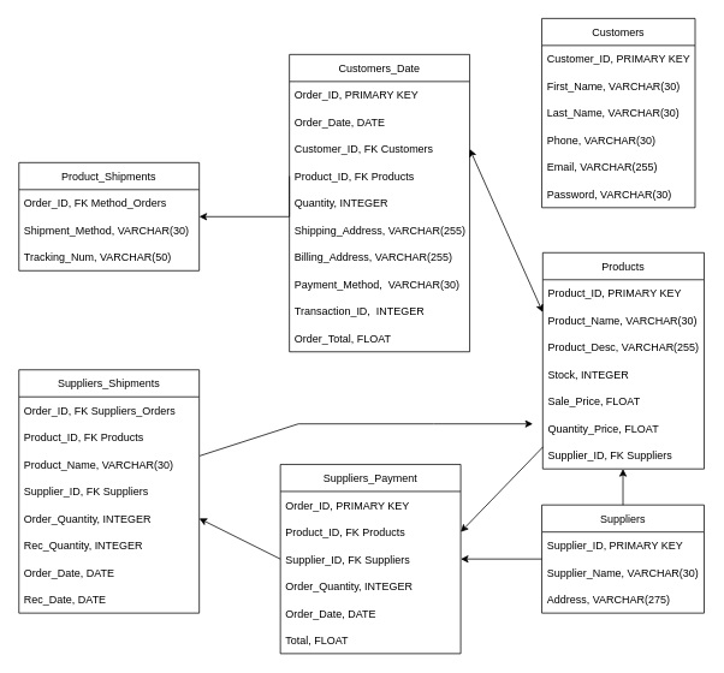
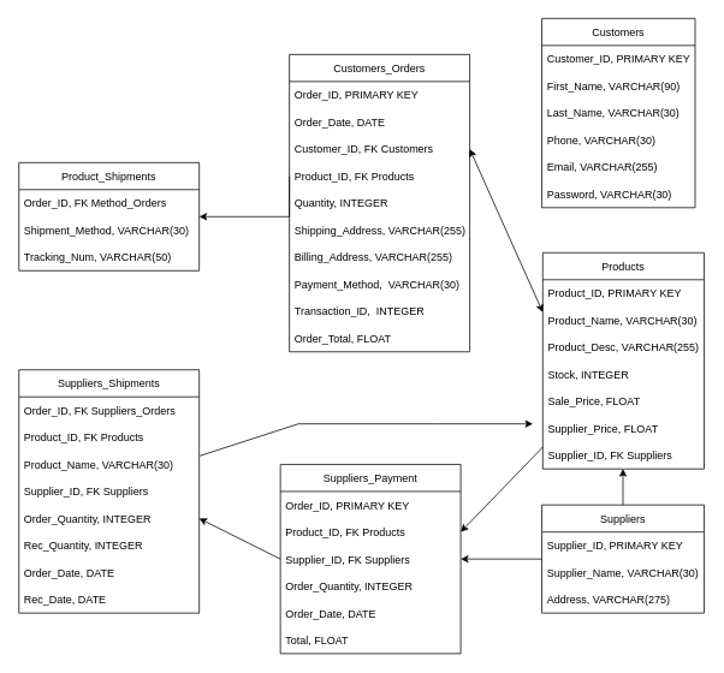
  <mxCell id="0" />
  <mxCell id="1" parent="0" />
  <mxCell id="2" value="Products" style="swimlane;fontStyle=0;childLayout=stackLayout;horizontal=1;startSize=30;horizontalStack=0;resizeParent=1;resizeParentMax=0;resizeLast=0;collapsible=1;marginBottom=0;strokeColor=default;" parent="1" vertex="1"><mxGeometry x="601" y="280" width="179" height="240" as="geometry" /></mxCell>
  <mxCell id="3" value="Product_ID, PRIMARY KEY" style="text;strokeColor=none;fillColor=none;align=left;verticalAlign=middle;spacingLeft=4;spacingRight=4;overflow=hidden;points=[[0,0.5],[1,0.5]];portConstraint=eastwest;rotatable=0;" parent="2" vertex="1"><mxGeometry y="30" width="179" height="30" as="geometry" /></mxCell>
  <mxCell id="4" value="Product_Name, VARCHAR(30)" style="text;strokeColor=none;fillColor=none;align=left;verticalAlign=middle;spacingLeft=4;spacingRight=4;overflow=hidden;points=[[0,0.5],[1,0.5]];portConstraint=eastwest;rotatable=0;" parent="2" vertex="1"><mxGeometry y="60" width="179" height="30" as="geometry" /></mxCell>
  <mxCell id="5" value="Product_Desc, VARCHAR(255)" style="text;strokeColor=none;fillColor=none;align=left;verticalAlign=middle;spacingLeft=4;spacingRight=4;overflow=hidden;points=[[0,0.5],[1,0.5]];portConstraint=eastwest;rotatable=0;" parent="2" vertex="1"><mxGeometry y="90" width="179" height="30" as="geometry" /></mxCell>
  <mxCell id="6" value="Stock, INTEGER" style="text;strokeColor=none;fillColor=none;align=left;verticalAlign=middle;spacingLeft=4;spacingRight=4;overflow=hidden;points=[[0,0.5],[1,0.5]];portConstraint=eastwest;rotatable=0;" parent="2" vertex="1"><mxGeometry y="120" width="179" height="30" as="geometry" /></mxCell>
  <mxCell id="7" value="Sale_Price, FLOAT" style="text;strokeColor=none;fillColor=none;align=left;verticalAlign=middle;spacingLeft=4;spacingRight=4;overflow=hidden;points=[[0,0.5],[1,0.5]];portConstraint=eastwest;rotatable=0;" parent="2" vertex="1"><mxGeometry y="150" width="179" height="30" as="geometry" /></mxCell>
- <mxCell id="8" value="Quantity_Price, FLOAT" style="text;strokeColor=none;fillColor=none;align=left;verticalAlign=middle;spacingLeft=4;spacingRight=4;overflow=hidden;points=[[0,0.5],[1,0.5]];portConstraint=eastwest;rotatable=0;" parent="2" vertex="1"><mxGeometry y="180" width="179" height="30" as="geometry" /></mxCell>
+ <mxCell id="8" value="Supplier_Price, FLOAT" style="text;strokeColor=none;fillColor=none;align=left;verticalAlign=middle;spacingLeft=4;spacingRight=4;overflow=hidden;points=[[0,0.5],[1,0.5]];portConstraint=eastwest;rotatable=0;" parent="2" vertex="1"><mxGeometry y="180" width="179" height="30" as="geometry" /></mxCell>
  <mxCell id="9" value="Supplier_ID, FK Suppliers" style="text;strokeColor=none;fillColor=none;align=left;verticalAlign=middle;spacingLeft=4;spacingRight=4;overflow=hidden;points=[[0,0.5],[1,0.5]];portConstraint=eastwest;rotatable=0;" parent="2" vertex="1"><mxGeometry y="210" width="179" height="30" as="geometry" /></mxCell>
  <mxCell id="10" value="Customers" style="swimlane;fontStyle=0;childLayout=stackLayout;horizontal=1;startSize=30;horizontalStack=0;resizeParent=1;resizeParentMax=0;resizeLast=0;collapsible=1;marginBottom=0;strokeColor=default;" parent="1" vertex="1"><mxGeometry x="600" y="20" width="170" height="210" as="geometry" /></mxCell>
  <mxCell id="11" value="Customer_ID, PRIMARY KEY" style="text;strokeColor=none;fillColor=none;align=left;verticalAlign=middle;spacingLeft=4;spacingRight=4;overflow=hidden;points=[[0,0.5],[1,0.5]];portConstraint=eastwest;rotatable=0;" parent="10" vertex="1"><mxGeometry y="30" width="170" height="30" as="geometry" /></mxCell>
- <mxCell id="12" value="First_Name, VARCHAR(30)" style="text;strokeColor=none;fillColor=none;align=left;verticalAlign=middle;spacingLeft=4;spacingRight=4;overflow=hidden;points=[[0,0.5],[1,0.5]];portConstraint=eastwest;rotatable=0;" parent="10" vertex="1"><mxGeometry y="60" width="170" height="30" as="geometry" /></mxCell>
+ <mxCell id="12" value="First_Name, VARCHAR(90)" style="text;strokeColor=none;fillColor=none;align=left;verticalAlign=middle;spacingLeft=4;spacingRight=4;overflow=hidden;points=[[0,0.5],[1,0.5]];portConstraint=eastwest;rotatable=0;" parent="10" vertex="1"><mxGeometry y="60" width="170" height="30" as="geometry" /></mxCell>
  <mxCell id="13" value="Last_Name, VARCHAR(30)" style="text;strokeColor=none;fillColor=none;align=left;verticalAlign=middle;spacingLeft=4;spacingRight=4;overflow=hidden;points=[[0,0.5],[1,0.5]];portConstraint=eastwest;rotatable=0;" parent="10" vertex="1"><mxGeometry y="90" width="170" height="30" as="geometry" /></mxCell>
  <mxCell id="14" value="Phone, VARCHAR(30)" style="text;strokeColor=none;fillColor=none;align=left;verticalAlign=middle;spacingLeft=4;spacingRight=4;overflow=hidden;points=[[0,0.5],[1,0.5]];portConstraint=eastwest;rotatable=0;" parent="10" vertex="1"><mxGeometry y="120" width="170" height="30" as="geometry" /></mxCell>
  <mxCell id="15" value="Email, VARCHAR(255)" style="text;strokeColor=none;fillColor=none;align=left;verticalAlign=middle;spacingLeft=4;spacingRight=4;overflow=hidden;points=[[0,0.5],[1,0.5]];portConstraint=eastwest;rotatable=0;" parent="10" vertex="1"><mxGeometry y="150" width="170" height="30" as="geometry" /></mxCell>
  <mxCell id="16" value="Password, VARCHAR(30)" style="text;strokeColor=none;fillColor=none;align=left;verticalAlign=middle;spacingLeft=4;spacingRight=4;overflow=hidden;points=[[0,0.5],[1,0.5]];portConstraint=eastwest;rotatable=0;" parent="10" vertex="1"><mxGeometry y="180" width="170" height="30" as="geometry" /></mxCell>
- <mxCell id="17" value="Customers_Date" style="swimlane;fontStyle=0;childLayout=stackLayout;horizontal=1;startSize=30;horizontalStack=0;resizeParent=1;resizeParentMax=0;resizeLast=0;collapsible=1;marginBottom=0;strokeColor=default;" parent="1" vertex="1"><mxGeometry x="320" y="60" width="200" height="330" as="geometry" /></mxCell>
+ <mxCell id="17" value="Customers_Orders" style="swimlane;fontStyle=0;childLayout=stackLayout;horizontal=1;startSize=30;horizontalStack=0;resizeParent=1;resizeParentMax=0;resizeLast=0;collapsible=1;marginBottom=0;strokeColor=default;" parent="1" vertex="1"><mxGeometry x="320" y="60" width="200" height="330" as="geometry" /></mxCell>
  <mxCell id="18" value="Order_ID, PRIMARY KEY" style="text;strokeColor=none;fillColor=none;align=left;verticalAlign=middle;spacingLeft=4;spacingRight=4;overflow=hidden;points=[[0,0.5],[1,0.5]];portConstraint=eastwest;rotatable=0;" parent="17" vertex="1"><mxGeometry y="30" width="200" height="30" as="geometry" /></mxCell>
  <mxCell id="19" value="Order_Date, DATE" style="text;strokeColor=none;fillColor=none;align=left;verticalAlign=middle;spacingLeft=4;spacingRight=4;overflow=hidden;points=[[0,0.5],[1,0.5]];portConstraint=eastwest;rotatable=0;" parent="17" vertex="1"><mxGeometry y="60" width="200" height="30" as="geometry" /></mxCell>
  <mxCell id="20" value="Customer_ID, FK Customers" style="text;strokeColor=none;fillColor=none;align=left;verticalAlign=middle;spacingLeft=4;spacingRight=4;overflow=hidden;points=[[0,0.5],[1,0.5]];portConstraint=eastwest;rotatable=0;" parent="17" vertex="1"><mxGeometry y="90" width="200" height="30" as="geometry" /></mxCell>
  <mxCell id="21" value="Product_ID, FK Products" style="text;strokeColor=none;fillColor=none;align=left;verticalAlign=middle;spacingLeft=4;spacingRight=4;overflow=hidden;points=[[0,0.5],[1,0.5]];portConstraint=eastwest;rotatable=0;" parent="17" vertex="1"><mxGeometry y="120" width="200" height="30" as="geometry" /></mxCell>
  <mxCell id="22" value="Quantity, INTEGER" style="text;strokeColor=none;fillColor=none;align=left;verticalAlign=middle;spacingLeft=4;spacingRight=4;overflow=hidden;points=[[0,0.5],[1,0.5]];portConstraint=eastwest;rotatable=0;" parent="17" vertex="1"><mxGeometry y="150" width="200" height="30" as="geometry" /></mxCell>
  <mxCell id="23" value="Shipping_Address, VARCHAR(255)" style="text;strokeColor=none;fillColor=none;align=left;verticalAlign=middle;spacingLeft=4;spacingRight=4;overflow=hidden;points=[[0,0.5],[1,0.5]];portConstraint=eastwest;rotatable=0;" parent="17" vertex="1"><mxGeometry y="180" width="200" height="30" as="geometry" /></mxCell>
  <mxCell id="24" value="Billing_Address, VARCHAR(255)" style="text;strokeColor=none;fillColor=none;align=left;verticalAlign=middle;spacingLeft=4;spacingRight=4;overflow=hidden;points=[[0,0.5],[1,0.5]];portConstraint=eastwest;rotatable=0;" parent="17" vertex="1"><mxGeometry y="210" width="200" height="30" as="geometry" /></mxCell>
  <mxCell id="25" value="Payment_Method,  VARCHAR(30)" style="text;strokeColor=none;fillColor=none;align=left;verticalAlign=middle;spacingLeft=4;spacingRight=4;overflow=hidden;points=[[0,0.5],[1,0.5]];portConstraint=eastwest;rotatable=0;fontStyle=0" parent="17" vertex="1"><mxGeometry y="240" width="200" height="30" as="geometry" /></mxCell>
  <mxCell id="26" value="Transaction_ID,  INTEGER" style="text;strokeColor=none;fillColor=none;align=left;verticalAlign=middle;spacingLeft=4;spacingRight=4;overflow=hidden;points=[[0,0.5],[1,0.5]];portConstraint=eastwest;rotatable=0;" parent="17" vertex="1"><mxGeometry y="270" width="200" height="30" as="geometry" /></mxCell>
  <mxCell id="27" value="Order_Total, FLOAT" style="text;strokeColor=none;fillColor=none;align=left;verticalAlign=middle;spacingLeft=4;spacingRight=4;overflow=hidden;points=[[0,0.5],[1,0.5]];portConstraint=eastwest;rotatable=0;" parent="17" vertex="1"><mxGeometry y="300" width="200" height="30" as="geometry" /></mxCell>
  <mxCell id="28" value="Suppliers_Payment" style="swimlane;fontStyle=0;childLayout=stackLayout;horizontal=1;startSize=30;horizontalStack=0;resizeParent=1;resizeParentMax=0;resizeLast=0;collapsible=1;marginBottom=0;strokeColor=default;" parent="1" vertex="1"><mxGeometry x="310" y="515" width="200" height="210" as="geometry" /></mxCell>
  <mxCell id="29" value="Order_ID, PRIMARY KEY" style="text;strokeColor=none;fillColor=none;align=left;verticalAlign=middle;spacingLeft=4;spacingRight=4;overflow=hidden;points=[[0,0.5],[1,0.5]];portConstraint=eastwest;rotatable=0;" parent="28" vertex="1"><mxGeometry y="30" width="200" height="30" as="geometry" /></mxCell>
  <mxCell id="30" value="Product_ID, FK Products" style="text;strokeColor=none;fillColor=none;align=left;verticalAlign=middle;spacingLeft=4;spacingRight=4;overflow=hidden;points=[[0,0.5],[1,0.5]];portConstraint=eastwest;rotatable=0;" parent="28" vertex="1"><mxGeometry y="60" width="200" height="30" as="geometry" /></mxCell>
  <mxCell id="31" value="Supplier_ID, FK Suppliers" style="text;strokeColor=none;fillColor=none;align=left;verticalAlign=middle;spacingLeft=4;spacingRight=4;overflow=hidden;points=[[0,0.5],[1,0.5]];portConstraint=eastwest;rotatable=0;" parent="28" vertex="1"><mxGeometry y="90" width="200" height="30" as="geometry" /></mxCell>
  <mxCell id="32" value="Order_Quantity, INTEGER" style="text;strokeColor=none;fillColor=none;align=left;verticalAlign=middle;spacingLeft=4;spacingRight=4;overflow=hidden;points=[[0,0.5],[1,0.5]];portConstraint=eastwest;rotatable=0;" parent="28" vertex="1"><mxGeometry y="120" width="200" height="30" as="geometry" /></mxCell>
  <mxCell id="33" value="Order_Date, DATE" style="text;strokeColor=none;fillColor=none;align=left;verticalAlign=middle;spacingLeft=4;spacingRight=4;overflow=hidden;points=[[0,0.5],[1,0.5]];portConstraint=eastwest;rotatable=0;" parent="28" vertex="1"><mxGeometry y="150" width="200" height="30" as="geometry" /></mxCell>
  <mxCell id="34" value="Total, FLOAT" style="text;strokeColor=none;fillColor=none;align=left;verticalAlign=middle;spacingLeft=4;spacingRight=4;overflow=hidden;points=[[0,0.5],[1,0.5]];portConstraint=eastwest;rotatable=0;" parent="28" vertex="1"><mxGeometry y="180" width="200" height="30" as="geometry" /></mxCell>
  <mxCell id="35" style="edgeStyle=orthogonalEdgeStyle;rounded=0;orthogonalLoop=1;jettySize=auto;html=1;entryX=1;entryY=0.5;entryDx=0;entryDy=0;" parent="1" source="36" target="31" edge="1"><mxGeometry relative="1" as="geometry"><mxPoint x="470" y="470" as="targetPoint" /></mxGeometry></mxCell>
  <mxCell id="36" value="Suppliers" style="swimlane;fontStyle=0;childLayout=stackLayout;horizontal=1;startSize=30;horizontalStack=0;resizeParent=1;resizeParentMax=0;resizeLast=0;collapsible=1;marginBottom=0;strokeColor=default;" parent="1" vertex="1"><mxGeometry x="600" y="560" width="180" height="120" as="geometry" /></mxCell>
  <mxCell id="37" value="Supplier_ID, PRIMARY KEY" style="text;strokeColor=none;fillColor=none;align=left;verticalAlign=middle;spacingLeft=4;spacingRight=4;overflow=hidden;points=[[0,0.5],[1,0.5]];portConstraint=eastwest;rotatable=0;" parent="36" vertex="1"><mxGeometry y="30" width="180" height="30" as="geometry" /></mxCell>
  <mxCell id="38" value="Supplier_Name, VARCHAR(30)" style="text;strokeColor=none;fillColor=none;align=left;verticalAlign=middle;spacingLeft=4;spacingRight=4;overflow=hidden;points=[[0,0.5],[1,0.5]];portConstraint=eastwest;rotatable=0;" parent="36" vertex="1"><mxGeometry y="60" width="180" height="30" as="geometry" /></mxCell>
  <mxCell id="39" value="Address, VARCHAR(275)" style="text;strokeColor=none;fillColor=none;align=left;verticalAlign=middle;spacingLeft=4;spacingRight=4;overflow=hidden;points=[[0,0.5],[1,0.5]];portConstraint=eastwest;rotatable=0;" parent="36" vertex="1"><mxGeometry y="90" width="180" height="30" as="geometry" /></mxCell>
  <mxCell id="40" value="Product_Shipments" style="swimlane;fontStyle=0;childLayout=stackLayout;horizontal=1;startSize=30;horizontalStack=0;resizeParent=1;resizeParentMax=0;resizeLast=0;collapsible=1;marginBottom=0;strokeColor=default;" parent="1" vertex="1"><mxGeometry x="20" y="180" width="200" height="120" as="geometry" /></mxCell>
  <mxCell id="41" value="Order_ID, FK Method_Orders" style="text;strokeColor=none;fillColor=none;align=left;verticalAlign=middle;spacingLeft=4;spacingRight=4;overflow=hidden;points=[[0,0.5],[1,0.5]];portConstraint=eastwest;rotatable=0;" parent="40" vertex="1"><mxGeometry y="30" width="200" height="30" as="geometry" /></mxCell>
  <mxCell id="42" value="Shipment_Method, VARCHAR(30)" style="text;strokeColor=none;fillColor=none;align=left;verticalAlign=middle;spacingLeft=4;spacingRight=4;overflow=hidden;points=[[0,0.5],[1,0.5]];portConstraint=eastwest;rotatable=0;" parent="40" vertex="1"><mxGeometry y="60" width="200" height="30" as="geometry" /></mxCell>
  <mxCell id="43" value="Tracking_Num, VARCHAR(50)" style="text;strokeColor=none;fillColor=none;align=left;verticalAlign=middle;spacingLeft=4;spacingRight=4;overflow=hidden;points=[[0,0.5],[1,0.5]];portConstraint=eastwest;rotatable=0;" parent="40" vertex="1"><mxGeometry y="90" width="200" height="30" as="geometry" /></mxCell>
  <mxCell id="44" value="" style="endArrow=classic;html=1;rounded=0;exitX=0;exitY=0.202;exitDx=0;exitDy=0;exitPerimeter=0;strokeColor=default;startArrow=classic;startFill=1;entryX=1;entryY=0.5;entryDx=0;entryDy=0;endFill=1;" parent="1" source="4" target="20" edge="1"><mxGeometry width="50" height="50" relative="1" as="geometry"><mxPoint x="440" y="350" as="sourcePoint" /><mxPoint x="473" y="230" as="targetPoint" /></mxGeometry></mxCell>
  <mxCell id="45" style="edgeStyle=orthogonalEdgeStyle;rounded=0;orthogonalLoop=1;jettySize=auto;html=1;exitX=0;exitY=0.5;exitDx=0;exitDy=0;" parent="1" source="21" edge="1"><mxGeometry relative="1" as="geometry"><mxPoint x="220" y="240" as="targetPoint" /><Array as="points"><mxPoint x="320" y="240" /></Array></mxGeometry></mxCell>
  <mxCell id="46" value="" style="endArrow=classic;html=1;rounded=0;exitX=0.5;exitY=0;exitDx=0;exitDy=0;startArrow=none;startFill=0;endFill=1;" parent="1" source="36" edge="1"><mxGeometry width="50" height="50" relative="1" as="geometry"><mxPoint x="490" y="360" as="sourcePoint" /><mxPoint x="690" y="520" as="targetPoint" /></mxGeometry></mxCell>
  <mxCell id="47" value="Suppliers_Shipments" style="swimlane;fontStyle=0;childLayout=stackLayout;horizontal=1;startSize=30;horizontalStack=0;resizeParent=1;resizeParentMax=0;resizeLast=0;collapsible=1;marginBottom=0;strokeColor=default;" parent="1" vertex="1"><mxGeometry x="20" y="410" width="200" height="270" as="geometry" /></mxCell>
  <mxCell id="48" value="Order_ID, FK Suppliers_Orders" style="text;strokeColor=none;fillColor=none;align=left;verticalAlign=middle;spacingLeft=4;spacingRight=4;overflow=hidden;points=[[0,0.5],[1,0.5]];portConstraint=eastwest;rotatable=0;" parent="47" vertex="1"><mxGeometry y="30" width="200" height="30" as="geometry" /></mxCell>
  <mxCell id="49" value="Product_ID, FK Products" style="text;strokeColor=none;fillColor=none;align=left;verticalAlign=middle;spacingLeft=4;spacingRight=4;overflow=hidden;points=[[0,0.5],[1,0.5]];portConstraint=eastwest;rotatable=0;" parent="47" vertex="1"><mxGeometry y="60" width="200" height="30" as="geometry" /></mxCell>
  <mxCell id="50" value="Product_Name, VARCHAR(30)" style="text;strokeColor=none;fillColor=none;align=left;verticalAlign=middle;spacingLeft=4;spacingRight=4;overflow=hidden;points=[[0,0.5],[1,0.5]];portConstraint=eastwest;rotatable=0;" parent="47" vertex="1"><mxGeometry y="90" width="200" height="30" as="geometry" /></mxCell>
  <mxCell id="51" value="Supplier_ID, FK Suppliers" style="text;strokeColor=none;fillColor=none;align=left;verticalAlign=middle;spacingLeft=4;spacingRight=4;overflow=hidden;points=[[0,0.5],[1,0.5]];portConstraint=eastwest;rotatable=0;" parent="47" vertex="1"><mxGeometry y="120" width="200" height="30" as="geometry" /></mxCell>
  <mxCell id="52" value="Order_Quantity, INTEGER" style="text;strokeColor=none;fillColor=none;align=left;verticalAlign=middle;spacingLeft=4;spacingRight=4;overflow=hidden;points=[[0,0.5],[1,0.5]];portConstraint=eastwest;rotatable=0;" parent="47" vertex="1"><mxGeometry y="150" width="200" height="30" as="geometry" /></mxCell>
  <mxCell id="53" value="Rec_Quantity, INTEGER" style="text;strokeColor=none;fillColor=none;align=left;verticalAlign=middle;spacingLeft=4;spacingRight=4;overflow=hidden;points=[[0,0.5],[1,0.5]];portConstraint=eastwest;rotatable=0;" parent="47" vertex="1"><mxGeometry y="180" width="200" height="30" as="geometry" /></mxCell>
  <mxCell id="54" value="Order_Date, DATE" style="text;strokeColor=none;fillColor=none;align=left;verticalAlign=middle;spacingLeft=4;spacingRight=4;overflow=hidden;points=[[0,0.5],[1,0.5]];portConstraint=eastwest;rotatable=0;" parent="47" vertex="1"><mxGeometry y="210" width="200" height="30" as="geometry" /></mxCell>
  <mxCell id="55" value="Rec_Date, DATE" style="text;strokeColor=none;fillColor=none;align=left;verticalAlign=middle;spacingLeft=4;spacingRight=4;overflow=hidden;points=[[0,0.5],[1,0.5]];portConstraint=eastwest;rotatable=0;" parent="47" vertex="1"><mxGeometry y="240" width="200" height="30" as="geometry" /></mxCell>
  <mxCell id="56" value="" style="endArrow=classic;html=1;rounded=0;exitX=0;exitY=0.5;exitDx=0;exitDy=0;entryX=1;entryY=0.5;entryDx=0;entryDy=0;" parent="1" source="31" target="52" edge="1"><mxGeometry width="50" height="50" relative="1" as="geometry"><mxPoint x="430" y="390" as="sourcePoint" /><mxPoint x="480" y="340" as="targetPoint" /></mxGeometry></mxCell>
  <mxCell id="57" value="" style="endArrow=classic;html=1;rounded=0;exitX=1.003;exitY=1.182;exitDx=0;exitDy=0;exitPerimeter=0;" parent="1" source="49" edge="1"><mxGeometry width="50" height="50" relative="1" as="geometry"><mxPoint x="440" y="370" as="sourcePoint" /><mxPoint x="590" y="470" as="targetPoint" /><Array as="points"><mxPoint x="330" y="470" /><mxPoint x="480" y="470" /></Array></mxGeometry></mxCell>
  <mxCell id="58" value="" style="endArrow=classic;html=1;rounded=0;strokeColor=default;entryX=1;entryY=0.5;entryDx=0;entryDy=0;exitX=0.002;exitY=1.182;exitDx=0;exitDy=0;exitPerimeter=0;" parent="1" source="8" target="30" edge="1"><mxGeometry width="50" height="50" relative="1" as="geometry"><mxPoint x="600" y="460" as="sourcePoint" /><mxPoint x="550" y="490" as="targetPoint" /></mxGeometry></mxCell>
